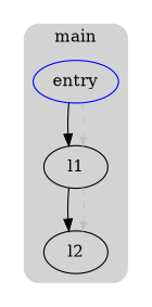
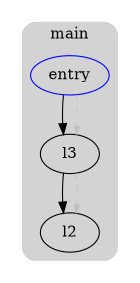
  digraph {
    compound=true
    node [shape=oval]
    edge [color=black]
    n1 [color=blue label=entry rank=source]
-   n2 [label=l1]
+   n2 [label=l3]
    n3 [label=l2]
    subgraph cluster_1 {
      peripheries=0
      subgraph cluster_2 {
        bgcolor=lightgray
        color=darkgray
        label=main
        peripheries=0
        style=rounded
        n1
        n2
        n3
      }
    }
    n1 -> n2
    n1 -> n2 [arrowsize=0.75 color=gray constraint=false penwidth=0.75 style=dashed]
    n2 -> n3
    n2 -> n3 [arrowsize=0.75 color=gray constraint=false penwidth=0.75 style=dashed]
  }
